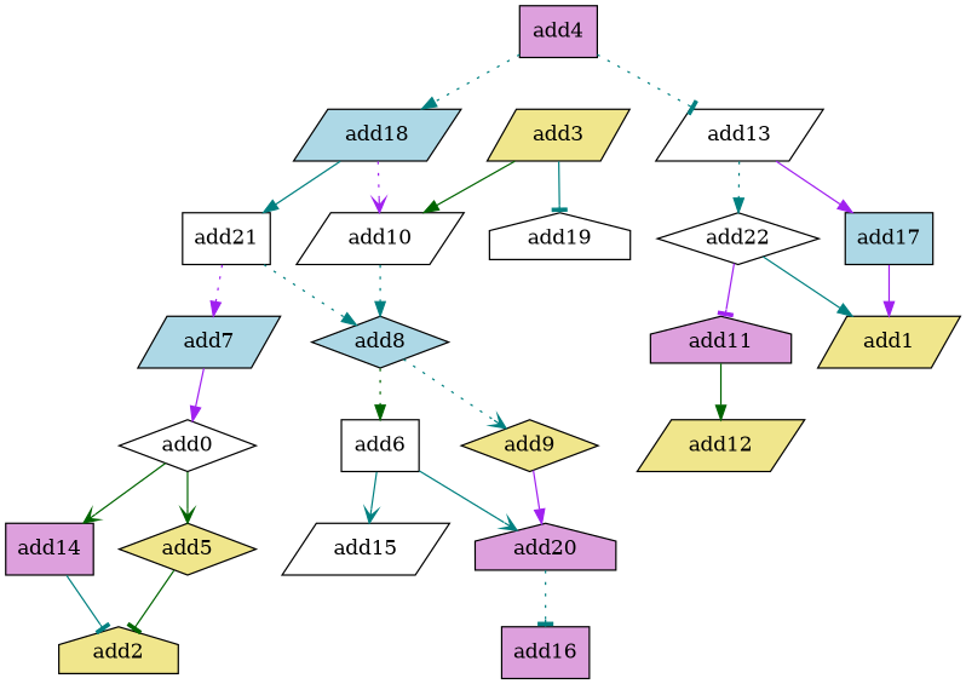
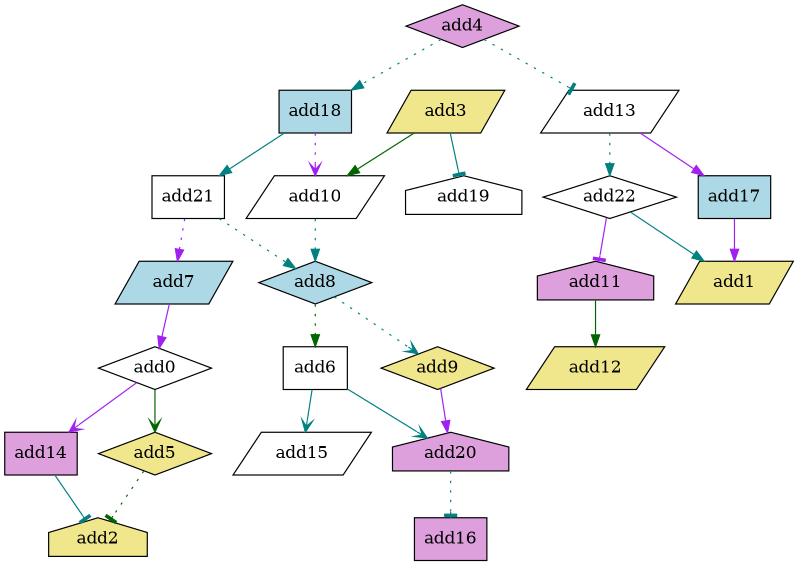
  strict digraph {
    node [fillcolor=white opcode=add shape=parallelogram style=filled]
    edge [arrowhead=normal color=teal style=solid]
    add10
    add8 [fillcolor=lightblue shape=diamond]
    add6 [shape=box]
    add9 [fillcolor=khaki shape=diamond]
    add20 [fillcolor=plum shape=house]
    add15
    add22 [shape=diamond]
    add11 [fillcolor=plum shape=house]
    add1 [fillcolor=khaki]
    add12 [fillcolor=khaki]
    add7 [fillcolor=lightblue]
    add0 [shape=diamond]
    add14 [fillcolor=plum shape=box]
    add5 [fillcolor=khaki shape=diamond]
    add19 [shape=house]
    add2 [fillcolor=khaki shape=house]
    add16 [fillcolor=plum shape=box]
-   add4 [fillcolor=plum shape=box]
+   add4 [fillcolor=plum shape=diamond]
    add13
-   add18 [fillcolor=lightblue]
+   add18 [fillcolor=lightblue shape=box]
    add17 [fillcolor=lightblue shape=box]
    add21 [shape=box]
    add3 [fillcolor=khaki]
    add10 -> add8 [style=dotted]
    add8 -> add6 [color=darkgreen style=dotted]
    add8 -> add9 [arrowhead=vee style=dotted]
    add6 -> add20 [arrowhead=vee]
    add6 -> add15 [arrowhead=vee]
    add9 -> add20 [color=purple]
    add20 -> add16 [arrowhead=tee style=dotted]
    add22 -> add11 [arrowhead=tee color=purple]
    add22 -> add1
    add11 -> add12 [color=darkgreen]
    add7 -> add0 [color=purple]
-   add0 -> add14 [arrowhead=vee color=darkgreen]
+   add0 -> add14 [arrowhead=vee color=purple]
    add0 -> add5 [arrowhead=vee color=darkgreen]
    add14 -> add2 [arrowhead=tee]
-   add5 -> add2 [arrowhead=tee color=darkgreen]
+   add5 -> add2 [arrowhead=tee color=darkgreen style=dotted]
    add4 -> add13 [arrowhead=tee style=dotted]
    add4 -> add18 [style=dotted]
    add13 -> add22 [style=dotted]
    add13 -> add17 [color=purple]
    add18 -> add10 [arrowhead=vee color=purple style=dotted]
    add18 -> add21
    add17 -> add1 [color=purple]
    add21 -> add8 [style=dotted]
    add21 -> add7 [color=purple style=dotted]
    add3 -> add10 [color=darkgreen]
    add3 -> add19 [arrowhead=tee]
  }
